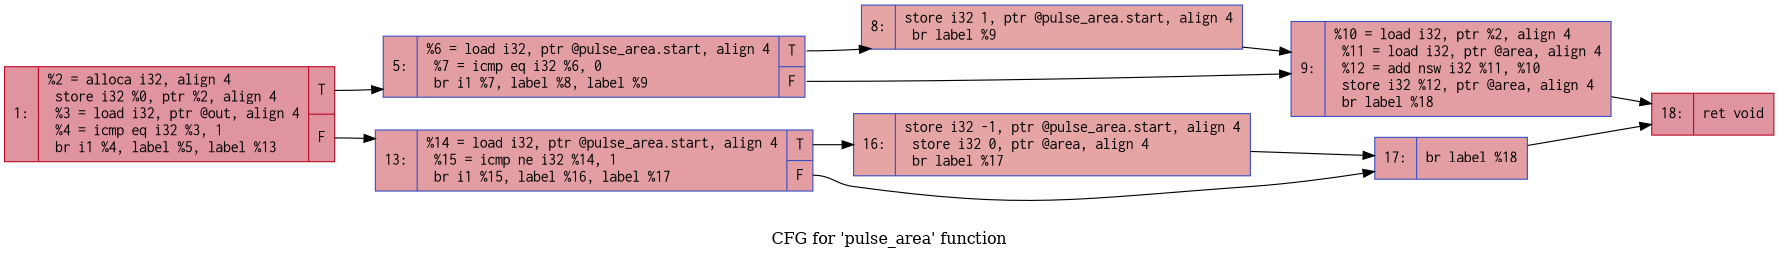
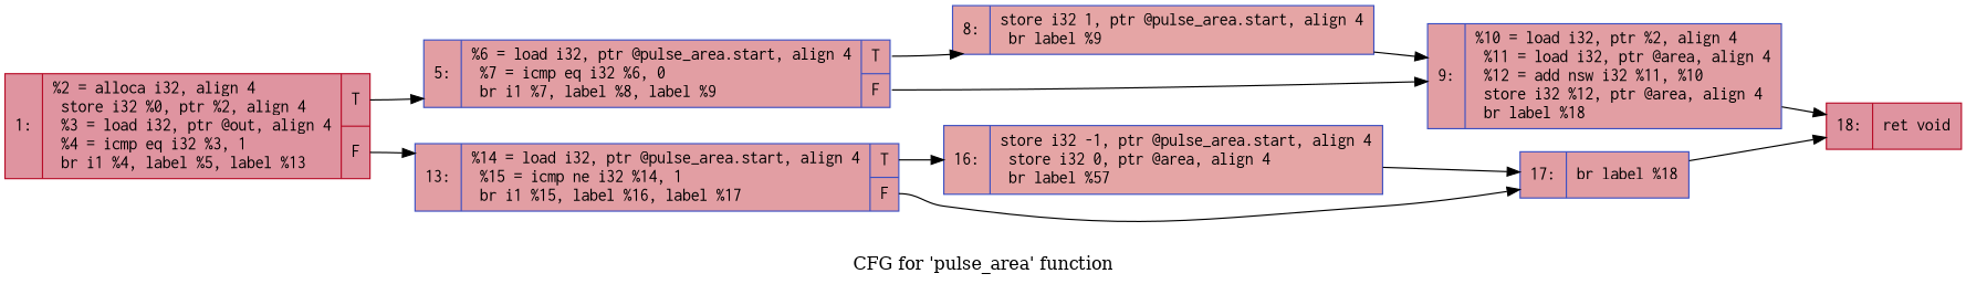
  digraph {
    label="CFG for 'pulse_area' function"
    rankdir=LR
    node [color="#3d50c3ff" fillcolor="#be242e70" fontname=Courier shape=record style=filled]
    n1 [color="#b70d28ff" fillcolor="#b70d2870" label="{1:\l|  %2 = alloca i32, align 4\l  store i32 %0, ptr %2, align 4\l  %3 = load i32, ptr @out, align 4\l  %4 = icmp eq i32 %3, 1\l  br i1 %4, label %5, label %13\l|{<s0>T|<s1>F}}"]
    n2 [label="{5:\l|  %6 = load i32, ptr @pulse_area.start, align 4\l  %7 = icmp eq i32 %6, 0\l  br i1 %7, label %8, label %9\l|{<s0>T|<s1>F}}"]
    n3 [label="{13:\l|  %14 = load i32, ptr @pulse_area.start, align 4\l  %15 = icmp ne i32 %14, 1\l  br i1 %15, label %16, label %17\l|{<s0>T|<s1>F}}"]
    n4 [fillcolor="#c5333470" label="{8:\l|  store i32 1, ptr @pulse_area.start, align 4\l  br label %9\l}"]
    n5 [label="{9:\l|  %10 = load i32, ptr %2, align 4\l  %11 = load i32, ptr @area, align 4\l  %12 = add nsw i32 %11, %10\l  store i32 %12, ptr @area, align 4\l  br label %18\l}"]
-   n6 [fillcolor="#c5333470" label="{16:\l|  store i32 -1, ptr @pulse_area.start, align 4\l  store i32 0, ptr @area, align 4\l  br label %17\l}"]
+   n6 [fillcolor="#c5333470" label="{16:\l|  store i32 -1, ptr @pulse_area.start, align 4\l  store i32 0, ptr @area, align 4\l  br label %57\l}"]
    n7 [label="{17:\l|  br label %18\l}"]
    n8 [color="#b70d28ff" fillcolor="#b70d2870" label="{18:\l|  ret void\l}"]
    n1 -> n2 [tailport=s0]
    n1 -> n3 [tailport=s1]
    n2 -> n4 [tailport=s0]
    n2 -> n5 [tailport=s1]
    n3 -> n6 [tailport=s0]
    n3 -> n7 [tailport=s1]
    n4 -> n5
    n5 -> n8
    n6 -> n7
    n7 -> n8
  }
